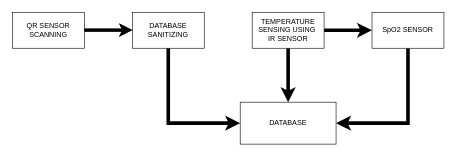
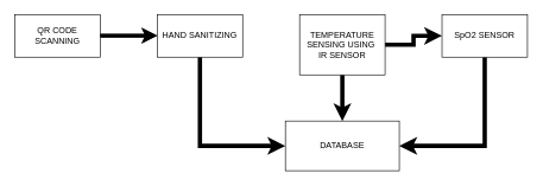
  <mxCell id="0" />
  <mxCell id="1" parent="0" />
  <mxCell id="2" value="" style="edgeStyle=orthogonalEdgeStyle;rounded=1;orthogonalLoop=1;jettySize=auto;html=1;strokeWidth=5;" edge="1" parent="1" source="3" target="5"><mxGeometry relative="1" as="geometry" /></mxCell>
  <mxCell id="3" value="" style="rounded=0;whiteSpace=wrap;html=1;" vertex="1" parent="1"><mxGeometry y="20" width="120" height="60" as="geometry" x="20" /></mxCell>
  <mxCell id="4" style="edgeStyle=orthogonalEdgeStyle;rounded=0;orthogonalLoop=1;jettySize=auto;html=1;entryX=0;entryY=0.5;entryDx=0;entryDy=0;jumpSize=5;strokeWidth=6;" edge="1" parent="1" source="5" target="11"><mxGeometry relative="1" as="geometry"><mxPoint x="450" y="300" as="targetPoint" /><Array as="points"><mxPoint x="280" y="205" /></Array></mxGeometry></mxCell>
- <mxCell id="5" value="DATABASE SANITIZING" style="rounded=0;whiteSpace=wrap;html=1;" vertex="1" parent="1"><mxGeometry x="220" y="20" width="120" height="60" as="geometry" /></mxCell>
+ <mxCell id="5" value="HAND SANITIZING" style="rounded=0;whiteSpace=wrap;html=1;" vertex="1" parent="1"><mxGeometry x="220" y="20" width="120" height="60" as="geometry" /></mxCell>
  <mxCell id="6" value="" style="edgeStyle=orthogonalEdgeStyle;rounded=0;orthogonalLoop=1;jettySize=auto;html=1;jumpSize=5;strokeWidth=6;" edge="1" parent="1" source="8" target="10"><mxGeometry relative="1" as="geometry" /></mxCell>
  <mxCell id="7" value="" style="edgeStyle=orthogonalEdgeStyle;rounded=0;orthogonalLoop=1;jettySize=auto;html=1;jumpSize=5;strokeWidth=6;" edge="1" parent="1" source="8" target="11"><mxGeometry relative="1" as="geometry" /></mxCell>
- <mxCell id="8" value="TEMPERATURE SENSING USING&amp;nbsp;&lt;br&gt;IR SENSOR" style="rounded=0;whiteSpace=wrap;html=1;" vertex="1" parent="1"><mxGeometry x="420" y="20" width="120" height="60" as="geometry" /></mxCell>
+ <mxCell id="8" value="TEMPERATURE SENSING USING&amp;nbsp;&lt;br&gt;IR SENSOR" style="rounded=0;whiteSpace=wrap;html=1;" vertex="1" parent="1"><mxGeometry x="420" y="20" width="120" height="85" as="geometry" /></mxCell>
  <mxCell id="9" style="edgeStyle=orthogonalEdgeStyle;rounded=0;orthogonalLoop=1;jettySize=auto;html=1;jumpSize=5;strokeWidth=6;" edge="1" parent="1" source="10" target="11"><mxGeometry relative="1" as="geometry"><mxPoint x="760" y="260" as="targetPoint" /><Array as="points"><mxPoint x="680" y="205" /></Array></mxGeometry></mxCell>
  <mxCell id="10" value="SpO2 SENSOR" style="rounded=0;whiteSpace=wrap;html=1;" vertex="1" parent="1"><mxGeometry x="620" y="20" width="120" height="60" as="geometry" /></mxCell>
  <mxCell id="11" value="DATABASE" style="rounded=0;whiteSpace=wrap;html=1;" vertex="1" parent="1"><mxGeometry x="400" y="170" width="160" height="70" as="geometry" /></mxCell>
- <mxCell id="12" value="QR SENSOR&lt;br&gt;SCANNING" style="text;html=1;strokeColor=none;align=center;verticalAlign=middle;whiteSpace=wrap;rounded=0;strokeWidth=5;gradientColor=#ffffff;" vertex="1" parent="1"><mxGeometry y="20" width="120" height="60" as="geometry" x="20" /></mxCell>
+ <mxCell id="12" value="QR CODE&lt;br&gt;SCANNING" style="text;html=1;strokeColor=none;align=center;verticalAlign=middle;whiteSpace=wrap;rounded=0;strokeWidth=5;gradientColor=#ffffff;" vertex="1" parent="1"><mxGeometry y="20" width="120" height="60" as="geometry" x="20" /></mxCell>
  <mxCell id="13" value="" style="edgeStyle=orthogonalEdgeStyle;rounded=1;orthogonalLoop=1;jettySize=auto;html=1;strokeWidth=5;" edge="1" parent="1"><mxGeometry relative="1" as="geometry"><mxPoint x="140" y="49.5" as="sourcePoint" /><mxPoint x="220" y="49.5" as="targetPoint" /></mxGeometry></mxCell>
